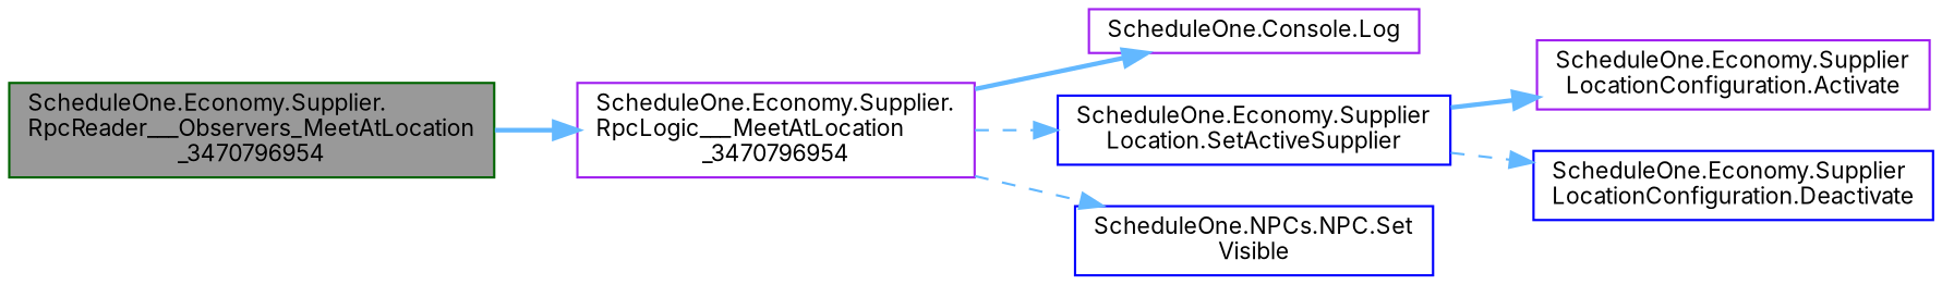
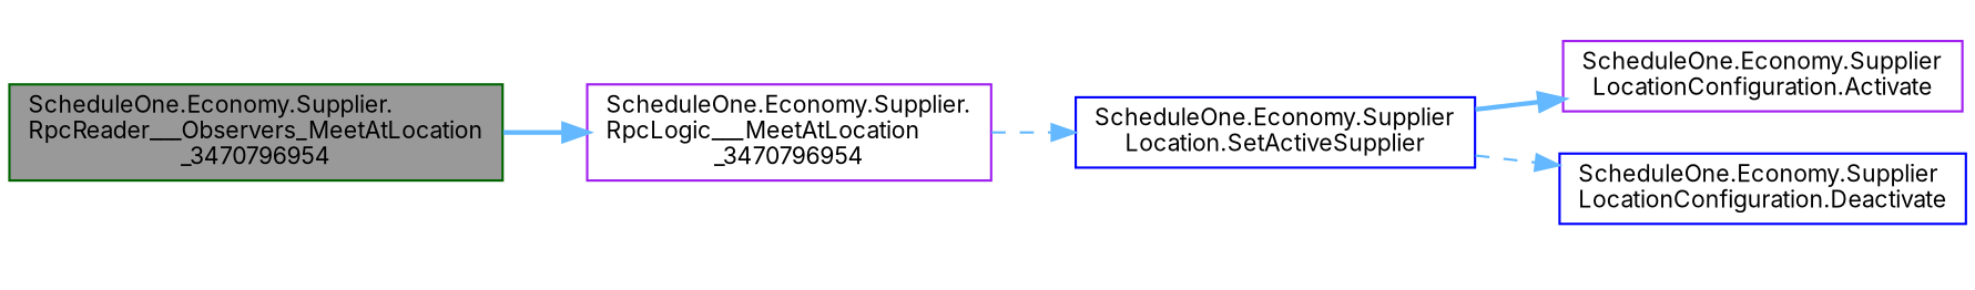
  digraph {
    fontname=Inter
    rankdir=LR
    node [color=purple fillcolor=white fontname=Inter fontsize=10 shape=box style=filled]
    edge [color=steelblue1 fontname=Inter fontsize=10 labelfontname=Helvetica labelfontsize=10 style=bold]
    n1 [color=darkgreen fillcolor=grey60 fontcolor=black height=0.2 label="ScheduleOne.Economy.Supplier.\lRpcReader___Observers_MeetAtLocation\l_3470796954" width=0.4]
    n2 [height=0.2 label="ScheduleOne.Economy.Supplier.\lRpcLogic___MeetAtLocation\l_3470796954" width=0.4]
-   n3 [height=0.2 label="ScheduleOne.Console.Log" width=0.4]
    n4 [color=blue height=0.2 label="ScheduleOne.Economy.Supplier\lLocation.SetActiveSupplier" width=0.4]
-   n5 [color=blue height=0.2 label="ScheduleOne.NPCs.NPC.Set\lVisible" width=0.4]
    n6 [height=0.2 label="ScheduleOne.Economy.Supplier\lLocationConfiguration.Activate" width=0.4]
    n7 [color=blue height=0.2 label="ScheduleOne.Economy.Supplier\lLocationConfiguration.Deactivate" width=0.4]
    n1 -> n2
-   n2 -> n3
    n2 -> n4 [style=dashed]
-   n2 -> n5 [style=dashed]
    n4 -> n6
    n4 -> n7 [style=dashed]
  }
